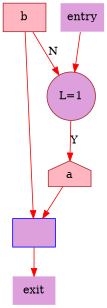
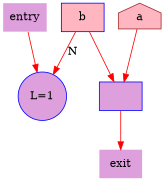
  digraph {
    height=5
    node [color=blue fillcolor=plum shape=box style=filled]
    edge [color=red]
-   n1 [color=brown label="L=1" shape=circle]
+   n1 [label="L=1" shape=circle]
    n2 [color=brown fillcolor=lightpink label=a shape=house]
    n3 [filllcolor=yellow label=" "]
-   n4 [color=brown fillcolor=lightpink label=b]
+   n4 [fillcolor=lightpink label=b]
    n5 [color=brown label=exit shape=plaintext]
    n6 [color=brown label=entry shape=plaintext]
-   n1 -> n2 [label=Y]
    n2 -> n3
    n3 -> n5
    n4 -> n1 [label=N]
    n4 -> n3
    n6 -> n1
  }
